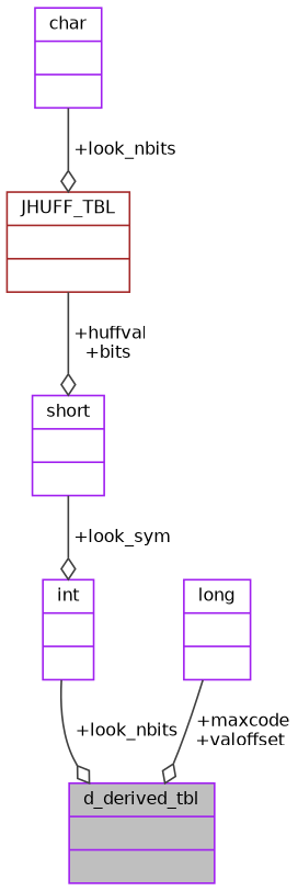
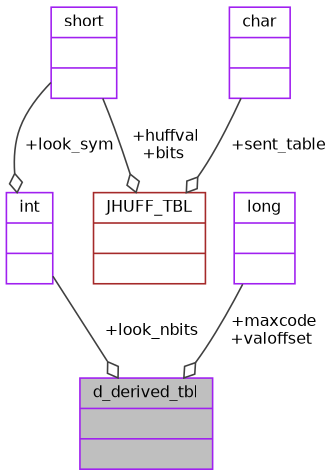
  digraph {
    node [color=purple fontname=Helvetica fontsize=10 shape=record]
    edge [arrowhead=odiamond color=grey25 fontname=Helvetica fontsize=10 labelfontname=Helvetica labelfontsize=10 style=solid]
    n1 [fillcolor=grey75 fontcolor=black height=0.2 label="{d_derived_tbl\n||}" style=filled width=0.4]
    n2 [color=brown height=0.2 label="{JHUFF_TBL\n||}" width=0.4]
    n3 [height=0.2 label="{char\n||}" width=0.4]
    n4 [height=0.2 label="{short\n||}" width=0.4]
    n5 [height=0.2 label="{int\n||}" width=0.4]
    n6 [height=0.2 label="{long\n||}" width=0.4]
-   n3 -> n2 [label=" +look_nbits"]
-   n2 -> n4 [label=" +huffval\n+bits"]
+   n3 -> n2 [label=" +sent_table"]
+   n4 -> n2 [label=" +huffval\n+bits"]
    n4 -> n5 [label=" +look_sym"]
    n5 -> n1 [label=" +look_nbits"]
    n6 -> n1 [label=" +maxcode\n+valoffset"]
  }
